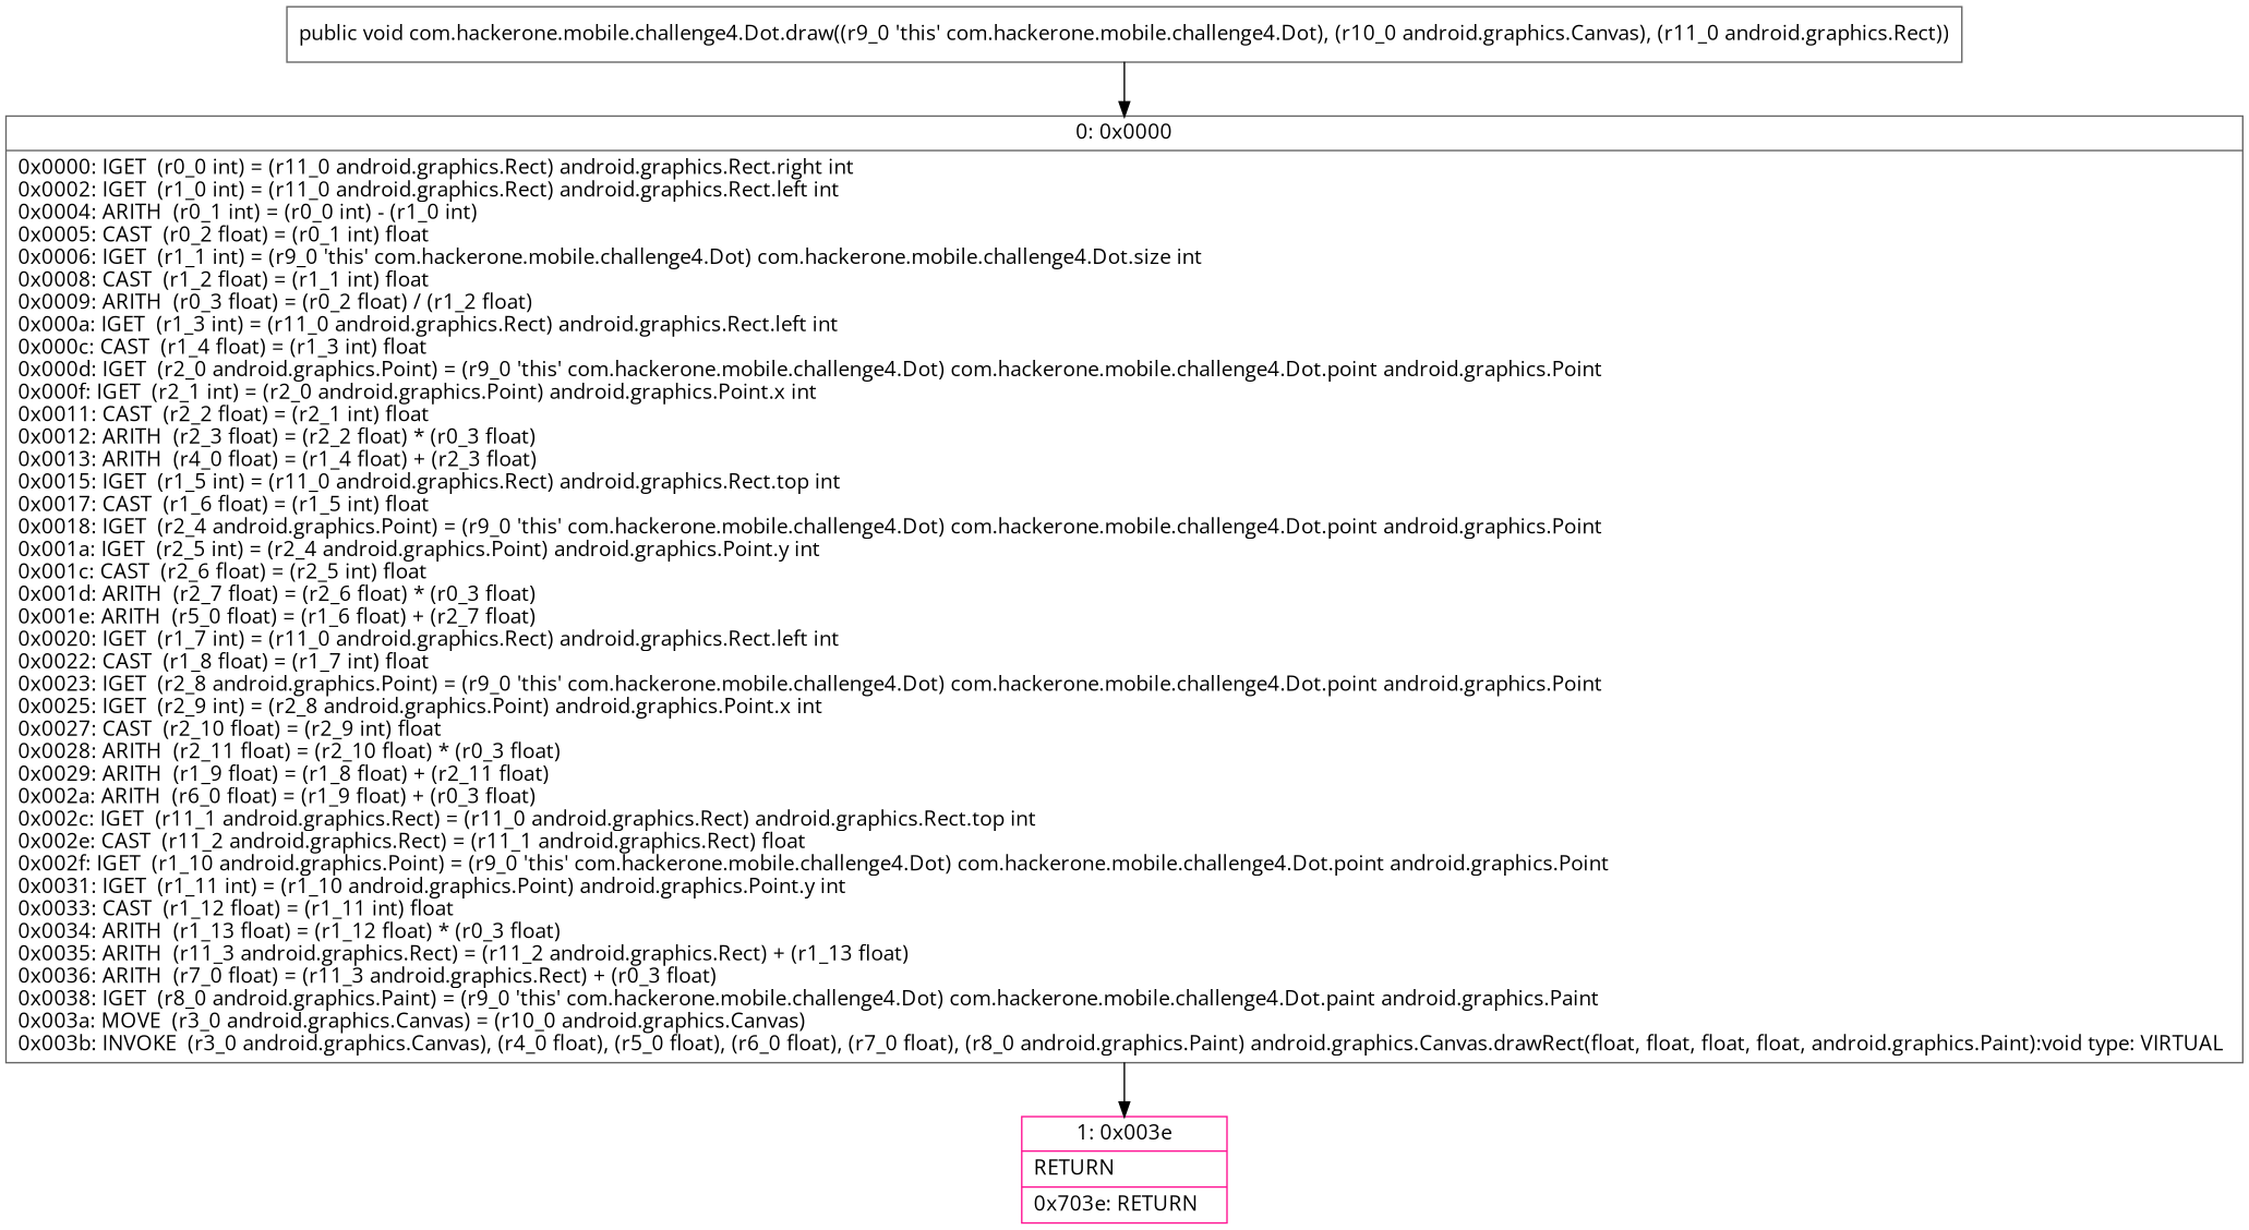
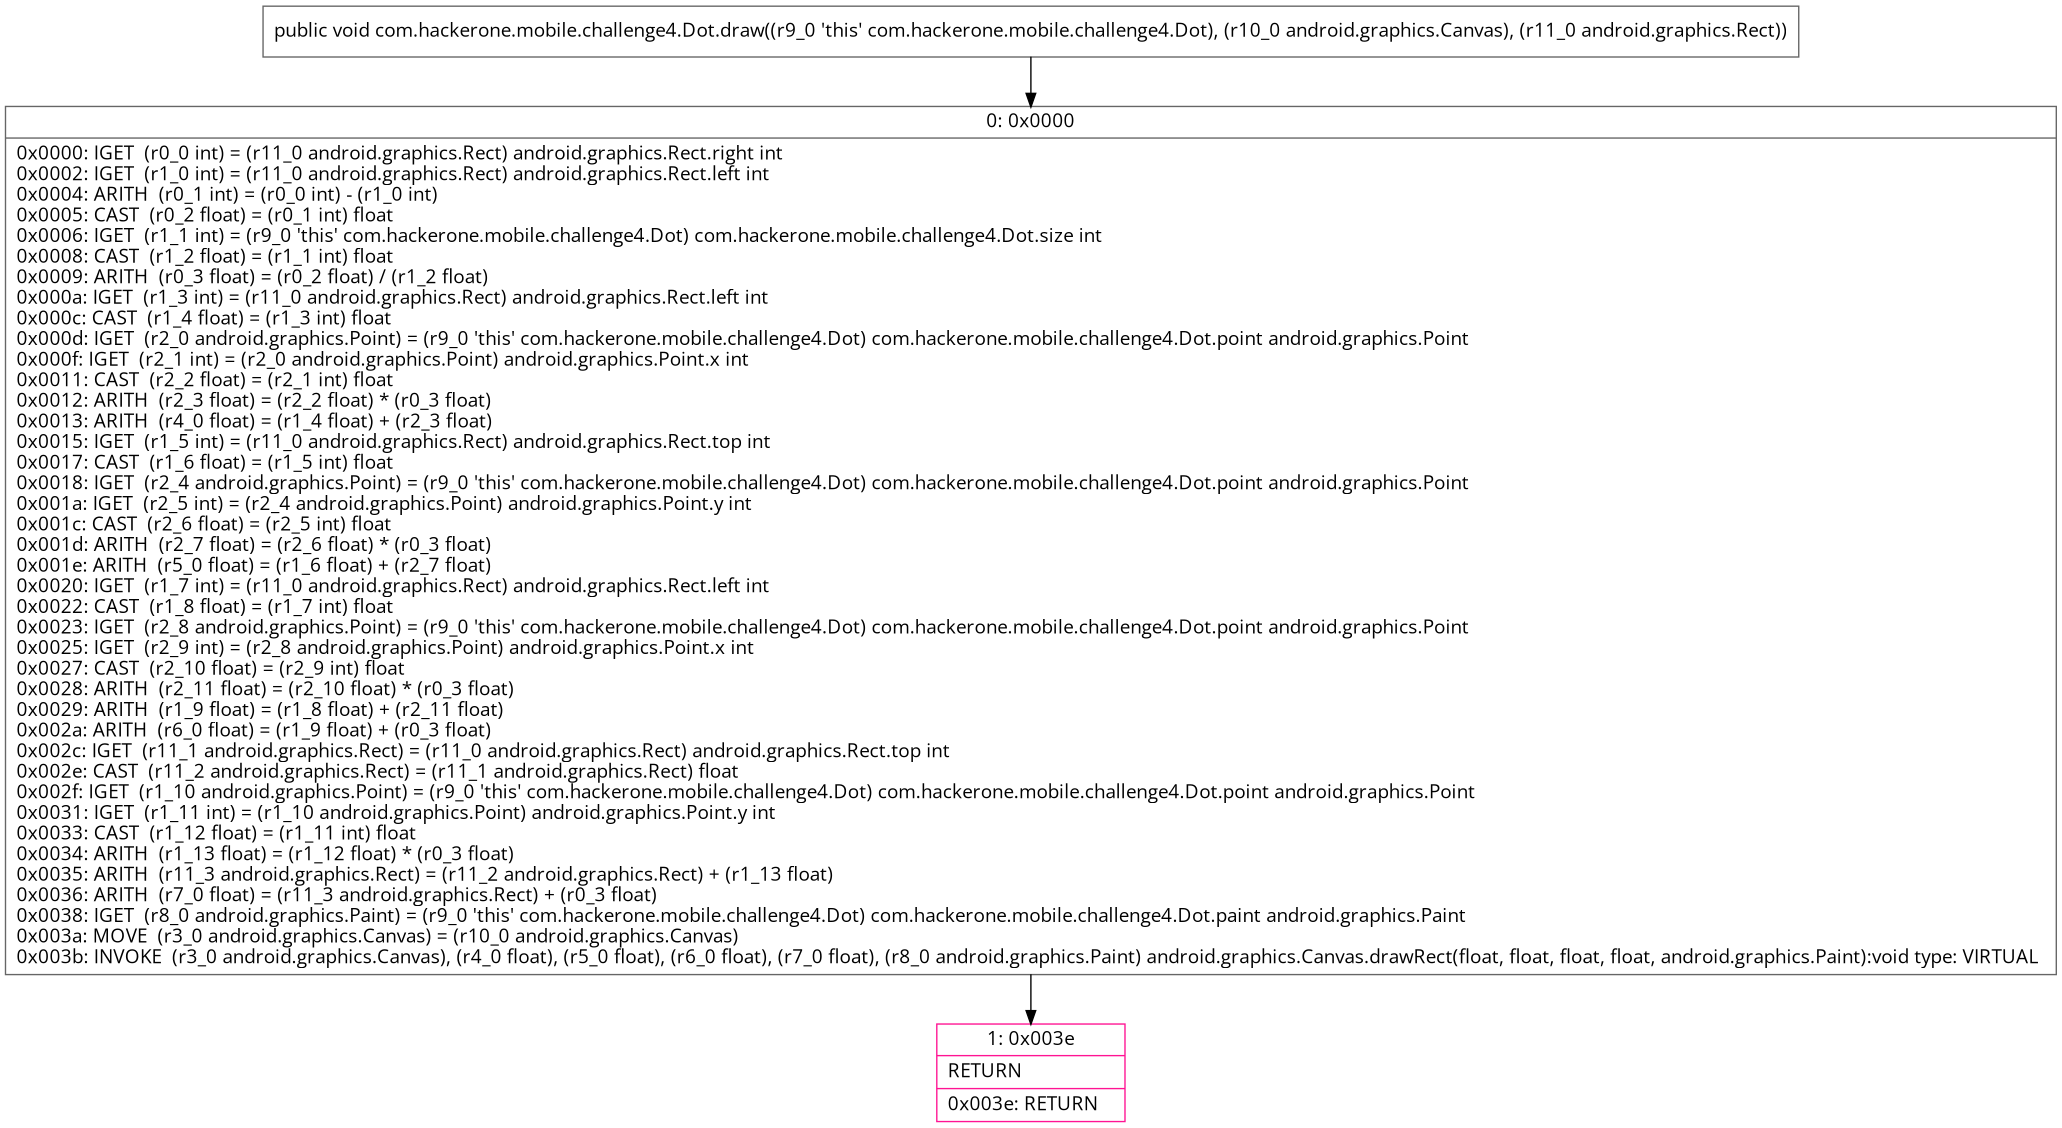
  digraph {
    fontname="Open Sans"
    node [shape=record color=gray40 fontname="Open Sans"]
    edge [fontname="Open Sans"]
    n1 [label="{0\:\ 0x0000|0x0000: IGET  (r0_0 int) = (r11_0 android.graphics.Rect) android.graphics.Rect.right int \l0x0002: IGET  (r1_0 int) = (r11_0 android.graphics.Rect) android.graphics.Rect.left int \l0x0004: ARITH  (r0_1 int) = (r0_0 int) \- (r1_0 int) \l0x0005: CAST  (r0_2 float) = (r0_1 int) float \l0x0006: IGET  (r1_1 int) = (r9_0 'this' com.hackerone.mobile.challenge4.Dot) com.hackerone.mobile.challenge4.Dot.size int \l0x0008: CAST  (r1_2 float) = (r1_1 int) float \l0x0009: ARITH  (r0_3 float) = (r0_2 float) \/ (r1_2 float) \l0x000a: IGET  (r1_3 int) = (r11_0 android.graphics.Rect) android.graphics.Rect.left int \l0x000c: CAST  (r1_4 float) = (r1_3 int) float \l0x000d: IGET  (r2_0 android.graphics.Point) = (r9_0 'this' com.hackerone.mobile.challenge4.Dot) com.hackerone.mobile.challenge4.Dot.point android.graphics.Point \l0x000f: IGET  (r2_1 int) = (r2_0 android.graphics.Point) android.graphics.Point.x int \l0x0011: CAST  (r2_2 float) = (r2_1 int) float \l0x0012: ARITH  (r2_3 float) = (r2_2 float) * (r0_3 float) \l0x0013: ARITH  (r4_0 float) = (r1_4 float) + (r2_3 float) \l0x0015: IGET  (r1_5 int) = (r11_0 android.graphics.Rect) android.graphics.Rect.top int \l0x0017: CAST  (r1_6 float) = (r1_5 int) float \l0x0018: IGET  (r2_4 android.graphics.Point) = (r9_0 'this' com.hackerone.mobile.challenge4.Dot) com.hackerone.mobile.challenge4.Dot.point android.graphics.Point \l0x001a: IGET  (r2_5 int) = (r2_4 android.graphics.Point) android.graphics.Point.y int \l0x001c: CAST  (r2_6 float) = (r2_5 int) float \l0x001d: ARITH  (r2_7 float) = (r2_6 float) * (r0_3 float) \l0x001e: ARITH  (r5_0 float) = (r1_6 float) + (r2_7 float) \l0x0020: IGET  (r1_7 int) = (r11_0 android.graphics.Rect) android.graphics.Rect.left int \l0x0022: CAST  (r1_8 float) = (r1_7 int) float \l0x0023: IGET  (r2_8 android.graphics.Point) = (r9_0 'this' com.hackerone.mobile.challenge4.Dot) com.hackerone.mobile.challenge4.Dot.point android.graphics.Point \l0x0025: IGET  (r2_9 int) = (r2_8 android.graphics.Point) android.graphics.Point.x int \l0x0027: CAST  (r2_10 float) = (r2_9 int) float \l0x0028: ARITH  (r2_11 float) = (r2_10 float) * (r0_3 float) \l0x0029: ARITH  (r1_9 float) = (r1_8 float) + (r2_11 float) \l0x002a: ARITH  (r6_0 float) = (r1_9 float) + (r0_3 float) \l0x002c: IGET  (r11_1 android.graphics.Rect) = (r11_0 android.graphics.Rect) android.graphics.Rect.top int \l0x002e: CAST  (r11_2 android.graphics.Rect) = (r11_1 android.graphics.Rect) float \l0x002f: IGET  (r1_10 android.graphics.Point) = (r9_0 'this' com.hackerone.mobile.challenge4.Dot) com.hackerone.mobile.challenge4.Dot.point android.graphics.Point \l0x0031: IGET  (r1_11 int) = (r1_10 android.graphics.Point) android.graphics.Point.y int \l0x0033: CAST  (r1_12 float) = (r1_11 int) float \l0x0034: ARITH  (r1_13 float) = (r1_12 float) * (r0_3 float) \l0x0035: ARITH  (r11_3 android.graphics.Rect) = (r11_2 android.graphics.Rect) + (r1_13 float) \l0x0036: ARITH  (r7_0 float) = (r11_3 android.graphics.Rect) + (r0_3 float) \l0x0038: IGET  (r8_0 android.graphics.Paint) = (r9_0 'this' com.hackerone.mobile.challenge4.Dot) com.hackerone.mobile.challenge4.Dot.paint android.graphics.Paint \l0x003a: MOVE  (r3_0 android.graphics.Canvas) = (r10_0 android.graphics.Canvas) \l0x003b: INVOKE  (r3_0 android.graphics.Canvas), (r4_0 float), (r5_0 float), (r6_0 float), (r7_0 float), (r8_0 android.graphics.Paint) android.graphics.Canvas.drawRect(float, float, float, float, android.graphics.Paint):void type: VIRTUAL \l}"]
-   n2 [label="{1\:\ 0x003e|RETURN\l|0x703e: RETURN   \l}" color=deeppink]
+   n2 [label="{1\:\ 0x003e|RETURN\l|0x003e: RETURN   \l}" color=deeppink]
    n3 [label="{public void com.hackerone.mobile.challenge4.Dot.draw((r9_0 'this' com.hackerone.mobile.challenge4.Dot), (r10_0 android.graphics.Canvas), (r11_0 android.graphics.Rect)) }"]
    n1 -> n2
    n3 -> n1
  }
